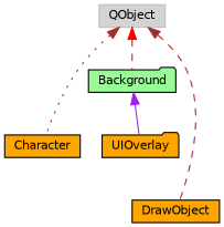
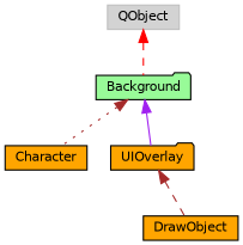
  digraph {
    rankdir=TB
    node [color=black fillcolor=orange fontname=Helvetica fontsize=10 shape=box style=filled]
    edge [color=brown dir=back fontname=Helvetica fontsize=10 labelfontname=Helvetica labelfontsize=10 style=dashed]
    n1 [color=grey75 fillcolor=lightgrey height=0.2 label=QObject width=0.4]
    n2 [fillcolor=palegreen height=0.2 label=Background shape=folder width=0.4]
    n3 [height=0.2 label=Character width=0.4]
    n4 [height=0.2 label=DrawObject width=0.4]
    n5 [height=0.2 label=UIOverlay shape=folder width=0.4]
    n1 -> n2 [color=red]
-   n1 -> n3 [style=dotted]
-   n1 -> n4
+   n2 -> n3 [style=dotted]
+   n5 -> n4
    n2 -> n5 [color=purple style=solid]
  }
